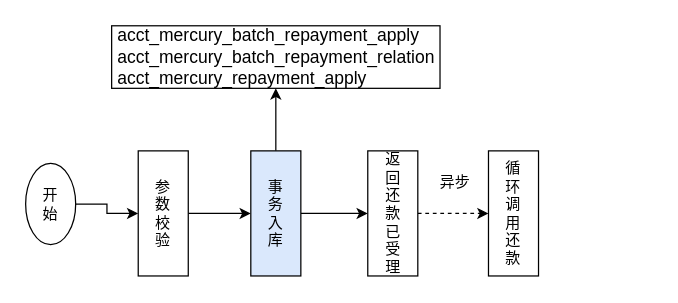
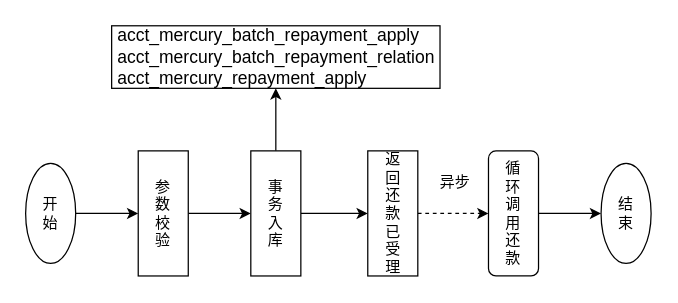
  <mxCell id="0" />
  <mxCell id="1" parent="0" />
  <mxCell id="2" style="edgeStyle=orthogonalEdgeStyle;rounded=0;orthogonalLoop=1;jettySize=auto;html=1;exitX=1;exitY=0.5;exitDx=0;exitDy=0;entryX=0;entryY=0.5;entryDx=0;entryDy=0;" parent="1" source="3" target="5" edge="1"><mxGeometry relative="1" as="geometry" /></mxCell>
- <mxCell id="3" value="开&lt;br&gt;始" style="ellipse;whiteSpace=wrap;html=1;" parent="1" vertex="1"><mxGeometry x="20" y="130" width="40" height="65" as="geometry" /></mxCell>
+ <mxCell id="3" value="开&lt;br&gt;始" style="ellipse;whiteSpace=wrap;html=1;" parent="1" vertex="1"><mxGeometry x="20" y="130" width="40" height="80" as="geometry" /></mxCell>
  <mxCell id="4" style="edgeStyle=orthogonalEdgeStyle;rounded=0;orthogonalLoop=1;jettySize=auto;html=1;exitX=1;exitY=0.5;exitDx=0;exitDy=0;entryX=0;entryY=0.5;entryDx=0;entryDy=0;" parent="1" source="5" target="8" edge="1"><mxGeometry relative="1" as="geometry" /></mxCell>
  <mxCell id="5" value="参&lt;br&gt;数&lt;br&gt;校&lt;br&gt;验" style="rounded=0;whiteSpace=wrap;html=1;" parent="1" vertex="1"><mxGeometry x="110" y="120" width="40" height="100" as="geometry" /></mxCell>
  <mxCell id="6" style="edgeStyle=orthogonalEdgeStyle;rounded=0;orthogonalLoop=1;jettySize=auto;html=1;exitX=0.5;exitY=0;exitDx=0;exitDy=0;entryX=0.5;entryY=1;entryDx=0;entryDy=0;" parent="1" source="8" target="9" edge="1"><mxGeometry relative="1" as="geometry" /></mxCell>
  <mxCell id="7" style="edgeStyle=orthogonalEdgeStyle;rounded=0;orthogonalLoop=1;jettySize=auto;html=1;exitX=1;exitY=0.5;exitDx=0;exitDy=0;entryX=0;entryY=0.5;entryDx=0;entryDy=0;" parent="1" source="8" target="11" edge="1"><mxGeometry relative="1" as="geometry" /></mxCell>
- <mxCell id="8" value="事&lt;br&gt;务&lt;br&gt;入&lt;br&gt;库" style="rounded=0;whiteSpace=wrap;html=1;fillColor=#dae8fc;" parent="1" vertex="1"><mxGeometry x="200" y="120" width="40" height="100" as="geometry" /></mxCell>
+ <mxCell id="8" value="事&lt;br&gt;务&lt;br&gt;入&lt;br&gt;库" style="rounded=0;whiteSpace=wrap;html=1;" parent="1" vertex="1"><mxGeometry x="200" y="120" width="40" height="100" as="geometry" /></mxCell>
  <mxCell id="9" value="&lt;div style=&quot;text-align: left&quot;&gt;&lt;span style=&quot;font-family: &amp;#34;calibri&amp;#34; , sans-serif ; font-size: 10.5pt&quot;&gt;acct_mercury_batch_repayment_apply&lt;/span&gt;&lt;/div&gt;&lt;span lang=&quot;EN-US&quot; style=&quot;font-size: 10.5pt ; font-family: &amp;#34;calibri&amp;#34; , sans-serif&quot;&gt;&lt;div style=&quot;text-align: left&quot;&gt;&lt;span style=&quot;font-size: 10.5pt&quot;&gt;acct_mercury_batch_repayment_relation&lt;/span&gt;&lt;/div&gt;&lt;span lang=&quot;EN-US&quot; style=&quot;font-size: 10.5pt ; font-family: &amp;#34;calibri&amp;#34; , sans-serif&quot;&gt;&lt;div style=&quot;text-align: left&quot;&gt;&lt;span style=&quot;font-size: 10.5pt&quot;&gt;acct_mercury_repayment_apply&lt;/span&gt;&lt;/div&gt;&lt;/span&gt;&lt;/span&gt;" style="rounded=0;whiteSpace=wrap;html=1;" parent="1" vertex="1"><mxGeometry x="88.75" y="20" width="262.5" height="50" as="geometry" /></mxCell>
  <mxCell id="10" style="edgeStyle=orthogonalEdgeStyle;rounded=0;orthogonalLoop=1;jettySize=auto;html=1;exitX=1;exitY=0.5;exitDx=0;exitDy=0;entryX=0;entryY=0.5;entryDx=0;entryDy=0;dashed=1;" parent="1" source="11" target="13" edge="1"><mxGeometry relative="1" as="geometry" /></mxCell>
  <mxCell id="11" value="返&lt;br&gt;回&lt;br&gt;还&lt;br&gt;款&lt;br&gt;已&lt;br&gt;受&lt;br&gt;理" style="rounded=0;whiteSpace=wrap;html=1;" parent="1" vertex="1"><mxGeometry x="293.5" y="120" width="40" height="100" as="geometry" /></mxCell>
- <mxCell id="13" value="循&lt;br&gt;环&lt;br&gt;调&lt;br&gt;用&lt;br&gt;还&lt;br&gt;款" style="rounded=0;whiteSpace=wrap;html=1;" parent="1" vertex="1"><mxGeometry x="390" y="120" width="40" height="100" as="geometry" /></mxCell>
+ <mxCell id="12" style="edgeStyle=orthogonalEdgeStyle;rounded=0;orthogonalLoop=1;jettySize=auto;html=1;exitX=1;exitY=0.5;exitDx=0;exitDy=0;entryX=0;entryY=0.5;entryDx=0;entryDy=0;" parent="1" source="13" target="14" edge="1"><mxGeometry relative="1" as="geometry" /></mxCell>
+ <mxCell id="13" value="循&lt;br&gt;环&lt;br&gt;调&lt;br&gt;用&lt;br&gt;还&lt;br&gt;款" style="whiteSpace=wrap;html=1;rounded=1;" parent="1" vertex="1"><mxGeometry x="390" y="120" width="40" height="100" as="geometry" /></mxCell>
+ <mxCell id="14" value="结&lt;br&gt;束" style="ellipse;whiteSpace=wrap;html=1;" parent="1" vertex="1"><mxGeometry x="480" y="130" width="40" height="80" as="geometry" /></mxCell>
  <mxCell id="15" value="异步" style="text;html=1;align=center;verticalAlign=middle;resizable=0;points=[];autosize=1;" parent="1" vertex="1"><mxGeometry x="342.5" y="135" width="40" height="20" as="geometry" /></mxCell>
